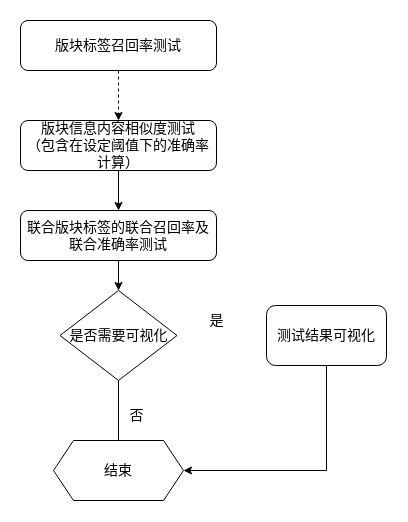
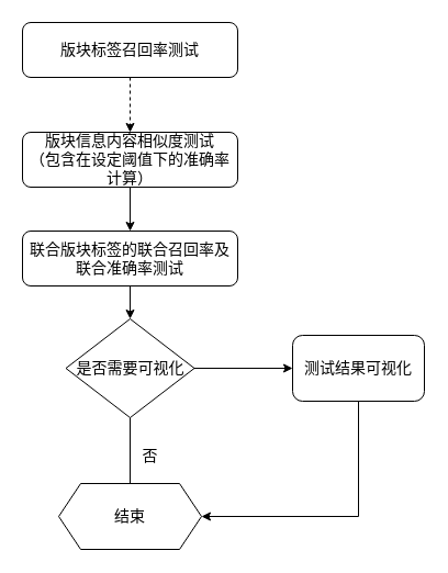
  <mxCell id="0" />
  <mxCell id="1" parent="0" />
  <mxCell id="2" style="edgeStyle=orthogonalEdgeStyle;rounded=0;orthogonalLoop=1;jettySize=auto;html=1;exitX=0.5;exitY=1;exitDx=0;exitDy=0;dashed=1;" parent="1" source="3" target="7" edge="1"><mxGeometry relative="1" as="geometry" /></mxCell>
  <mxCell id="3" value="&lt;font style=&quot;font-size: 14px;&quot;&gt;版块标签召回率测试&lt;/font&gt;" style="rounded=1;whiteSpace=wrap;html=1;fontSize=12;glass=0;strokeWidth=1;shadow=0;" parent="1" vertex="1"><mxGeometry x="20" y="20" width="196" height="50" as="geometry" /></mxCell>
  <mxCell id="4" style="edgeStyle=orthogonalEdgeStyle;rounded=0;orthogonalLoop=1;jettySize=auto;html=1;exitX=0.5;exitY=1;exitDx=0;exitDy=0;entryX=0.5;entryY=0;entryDx=0;entryDy=0;fontSize=14;" parent="1" source="5" target="10" edge="1"><mxGeometry relative="1" as="geometry" /></mxCell>
  <mxCell id="5" value="&lt;font style=&quot;font-size: 14px;&quot;&gt;联合版块标签的联合召回率及联合准确率测试&lt;/font&gt;" style="rounded=1;whiteSpace=wrap;html=1;fontSize=12;glass=0;strokeWidth=1;shadow=0;" parent="1" vertex="1"><mxGeometry x="20" y="210" width="196" height="50" as="geometry" /></mxCell>
  <mxCell id="6" style="edgeStyle=orthogonalEdgeStyle;rounded=0;orthogonalLoop=1;jettySize=auto;html=1;exitX=0.5;exitY=1;exitDx=0;exitDy=0;entryX=0.5;entryY=0;entryDx=0;entryDy=0;fontSize=14;" parent="1" source="7" target="5" edge="1"><mxGeometry relative="1" as="geometry" /></mxCell>
  <mxCell id="7" value="&lt;span style=&quot;font-size: 14px;&quot;&gt;版块信息内容相似度测试&lt;br&gt;（包含在设定阈值下的准确率计算）&lt;br&gt;&lt;/span&gt;" style="rounded=1;whiteSpace=wrap;html=1;fontSize=12;glass=0;strokeWidth=1;shadow=0;" parent="1" vertex="1"><mxGeometry x="20" y="120" width="196" height="50" as="geometry" /></mxCell>
+ <mxCell id="8" value="" style="edgeStyle=orthogonalEdgeStyle;rounded=0;orthogonalLoop=1;jettySize=auto;html=1;" parent="1" source="10" target="12" edge="1"><mxGeometry relative="1" as="geometry" /></mxCell>
  <mxCell id="9" style="edgeStyle=orthogonalEdgeStyle;rounded=0;orthogonalLoop=1;jettySize=auto;html=1;exitX=0.5;exitY=1;exitDx=0;exitDy=0;entryX=0.5;entryY=0;entryDx=0;entryDy=0;fontSize=14;endArrow=none;" parent="1" source="10" target="13" edge="1"><mxGeometry relative="1" as="geometry" /></mxCell>
  <mxCell id="10" value="&lt;font style=&quot;font-size: 14px;&quot;&gt;是否需要可视化&lt;/font&gt;" style="rhombus;whiteSpace=wrap;html=1;" parent="1" vertex="1"><mxGeometry x="59.5" y="290" width="117" height="90" as="geometry" /></mxCell>
  <mxCell id="11" style="edgeStyle=orthogonalEdgeStyle;rounded=0;orthogonalLoop=1;jettySize=auto;html=1;entryX=1;entryY=0.5;entryDx=0;entryDy=0;fontSize=14;" parent="1" source="12" target="13" edge="1"><mxGeometry relative="1" as="geometry"><Array as="points"><mxPoint x="326" y="470" /></Array></mxGeometry></mxCell>
  <mxCell id="12" value="&lt;span style=&quot;font-size: 14px;&quot;&gt;测试结果可视化&lt;/span&gt;" style="rounded=1;whiteSpace=wrap;html=1;" parent="1" vertex="1"><mxGeometry x="266" y="305" width="120" height="60" as="geometry" /></mxCell>
  <mxCell id="13" value="&lt;font style=&quot;font-size: 14px;&quot;&gt;结束&lt;/font&gt;" style="shape=hexagon;perimeter=hexagonPerimeter2;whiteSpace=wrap;html=1;fixedSize=1;" parent="1" vertex="1"><mxGeometry x="53" y="440" width="130" height="60" as="geometry" /></mxCell>
- <mxCell id="14" value="是" style="text;html=1;align=center;verticalAlign=middle;resizable=0;points=[];autosize=1;strokeColor=none;fillColor=none;fontSize=14;" parent="1" vertex="1"><mxGeometry x="196" y="305" width="40" height="30" as="geometry" /></mxCell>
  <mxCell id="15" value="否" style="text;html=1;align=center;verticalAlign=middle;resizable=0;points=[];autosize=1;strokeColor=none;fillColor=none;fontSize=14;" parent="1" vertex="1"><mxGeometry x="116" y="400" width="40" height="30" as="geometry" /></mxCell>
